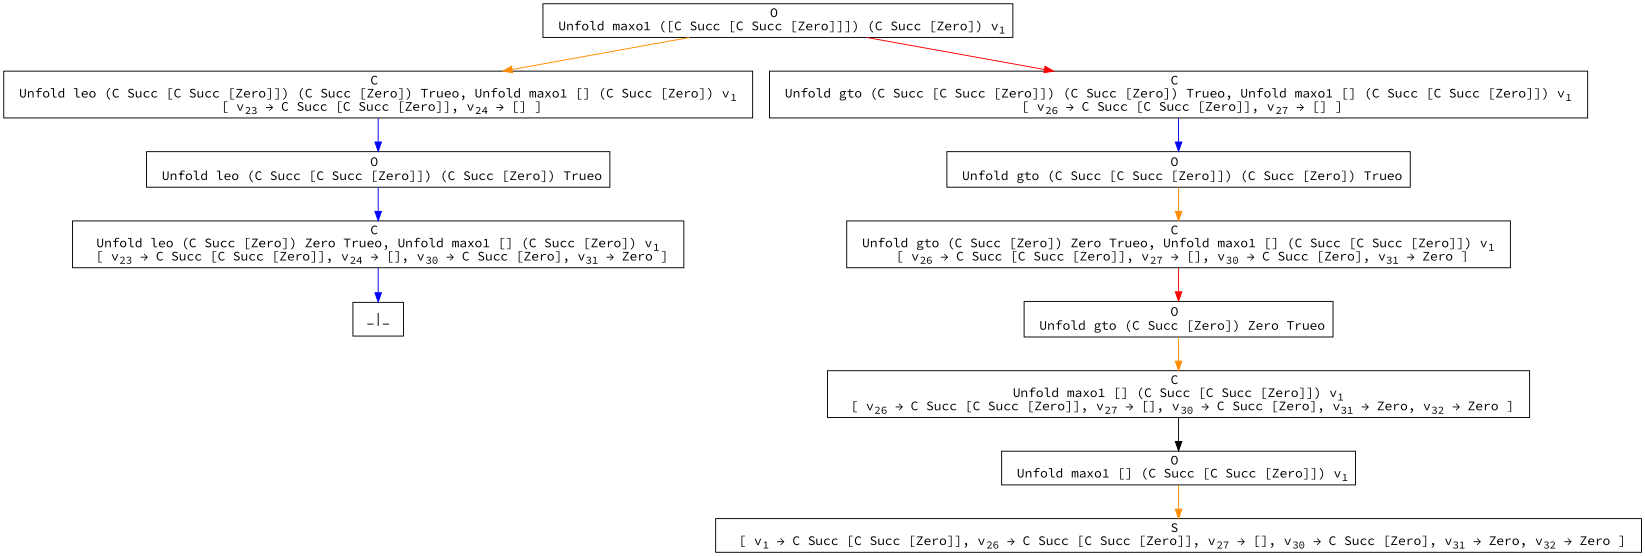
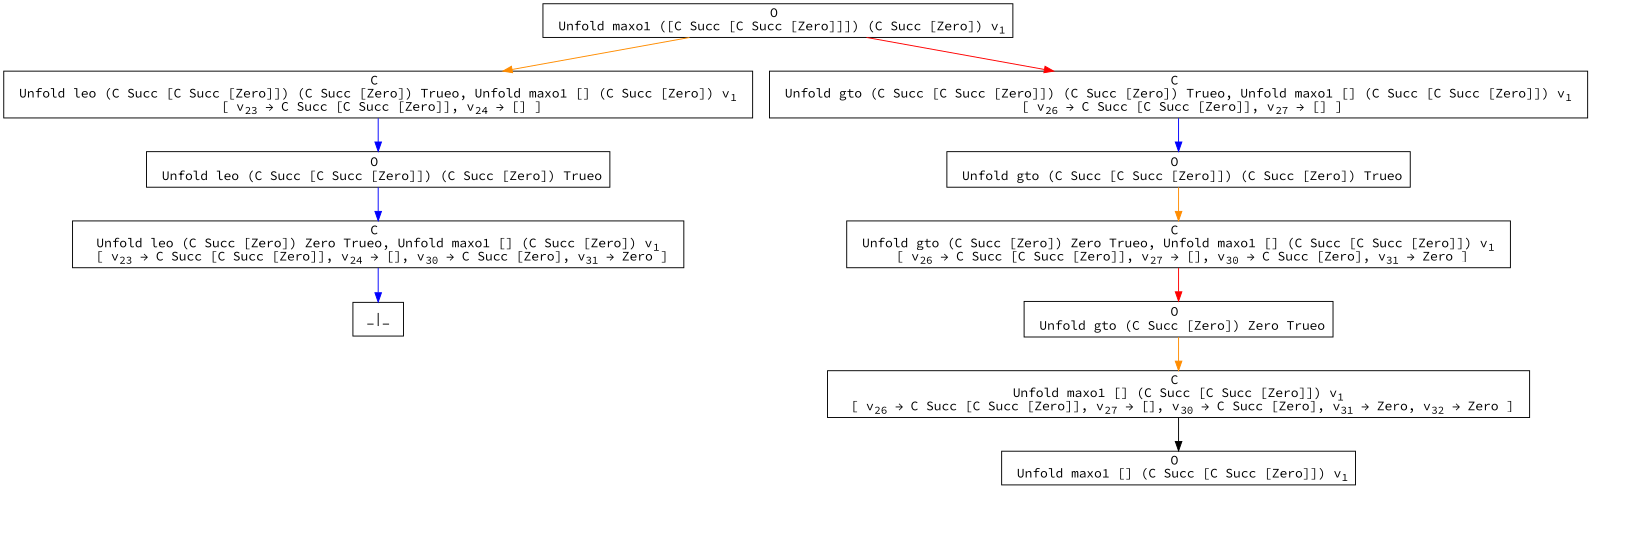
  digraph {
    rankdir=TB
    fontname="Source Code Pro"
    node [fillcolor=white shape=box style=filled fontname="Source Code Pro"]
    edge [color=darkorange fontname="Source Code Pro"]
    n1 [label=<O <BR/> Unfold maxo1 ([C Succ [C Succ [Zero]]]) (C Succ [Zero]) v<SUB>1</SUB>>]
    n2 [label=<C <BR/> Unfold leo (C Succ [C Succ [Zero]]) (C Succ [Zero]) Trueo, Unfold maxo1 [] (C Succ [Zero]) v<SUB>1</SUB> <BR/>  [ v<SUB>23</SUB> &rarr; C Succ [C Succ [Zero]], v<SUB>24</SUB> &rarr; [] ] >]
    n3 [label=<C <BR/> Unfold gto (C Succ [C Succ [Zero]]) (C Succ [Zero]) Trueo, Unfold maxo1 [] (C Succ [C Succ [Zero]]) v<SUB>1</SUB> <BR/>  [ v<SUB>26</SUB> &rarr; C Succ [C Succ [Zero]], v<SUB>27</SUB> &rarr; [] ] >]
    n4 [label=<O <BR/> Unfold leo (C Succ [C Succ [Zero]]) (C Succ [Zero]) Trueo>]
    n5 [label=<O <BR/> Unfold gto (C Succ [C Succ [Zero]]) (C Succ [Zero]) Trueo>]
    n6 [label=<C <BR/> Unfold leo (C Succ [Zero]) Zero Trueo, Unfold maxo1 [] (C Succ [Zero]) v<SUB>1</SUB> <BR/>  [ v<SUB>23</SUB> &rarr; C Succ [C Succ [Zero]], v<SUB>24</SUB> &rarr; [], v<SUB>30</SUB> &rarr; C Succ [Zero], v<SUB>31</SUB> &rarr; Zero ] >]
    n7 [label=<_|_>]
    n8 [label=<C <BR/> Unfold gto (C Succ [Zero]) Zero Trueo, Unfold maxo1 [] (C Succ [C Succ [Zero]]) v<SUB>1</SUB> <BR/>  [ v<SUB>26</SUB> &rarr; C Succ [C Succ [Zero]], v<SUB>27</SUB> &rarr; [], v<SUB>30</SUB> &rarr; C Succ [Zero], v<SUB>31</SUB> &rarr; Zero ] >]
    n9 [label=<O <BR/> Unfold gto (C Succ [Zero]) Zero Trueo>]
    n10 [label=<C <BR/> Unfold maxo1 [] (C Succ [C Succ [Zero]]) v<SUB>1</SUB> <BR/>  [ v<SUB>26</SUB> &rarr; C Succ [C Succ [Zero]], v<SUB>27</SUB> &rarr; [], v<SUB>30</SUB> &rarr; C Succ [Zero], v<SUB>31</SUB> &rarr; Zero, v<SUB>32</SUB> &rarr; Zero ] >]
    n11 [label=<O <BR/> Unfold maxo1 [] (C Succ [C Succ [Zero]]) v<SUB>1</SUB>>]
-   n12 [label=<S <BR/>  [ v<SUB>1</SUB> &rarr; C Succ [C Succ [Zero]], v<SUB>26</SUB> &rarr; C Succ [C Succ [Zero]], v<SUB>27</SUB> &rarr; [], v<SUB>30</SUB> &rarr; C Succ [Zero], v<SUB>31</SUB> &rarr; Zero, v<SUB>32</SUB> &rarr; Zero ] >]
    n1 -> n2
    n1 -> n3 [color=red]
    n2 -> n4 [color=blue]
    n3 -> n5 [color=blue]
    n4 -> n6 [color=blue]
    n5 -> n8
    n6 -> n7 [color=blue]
    n8 -> n9 [color=red]
    n9 -> n10
    n10 -> n11 [color=black]
-   n11 -> n12
  }
